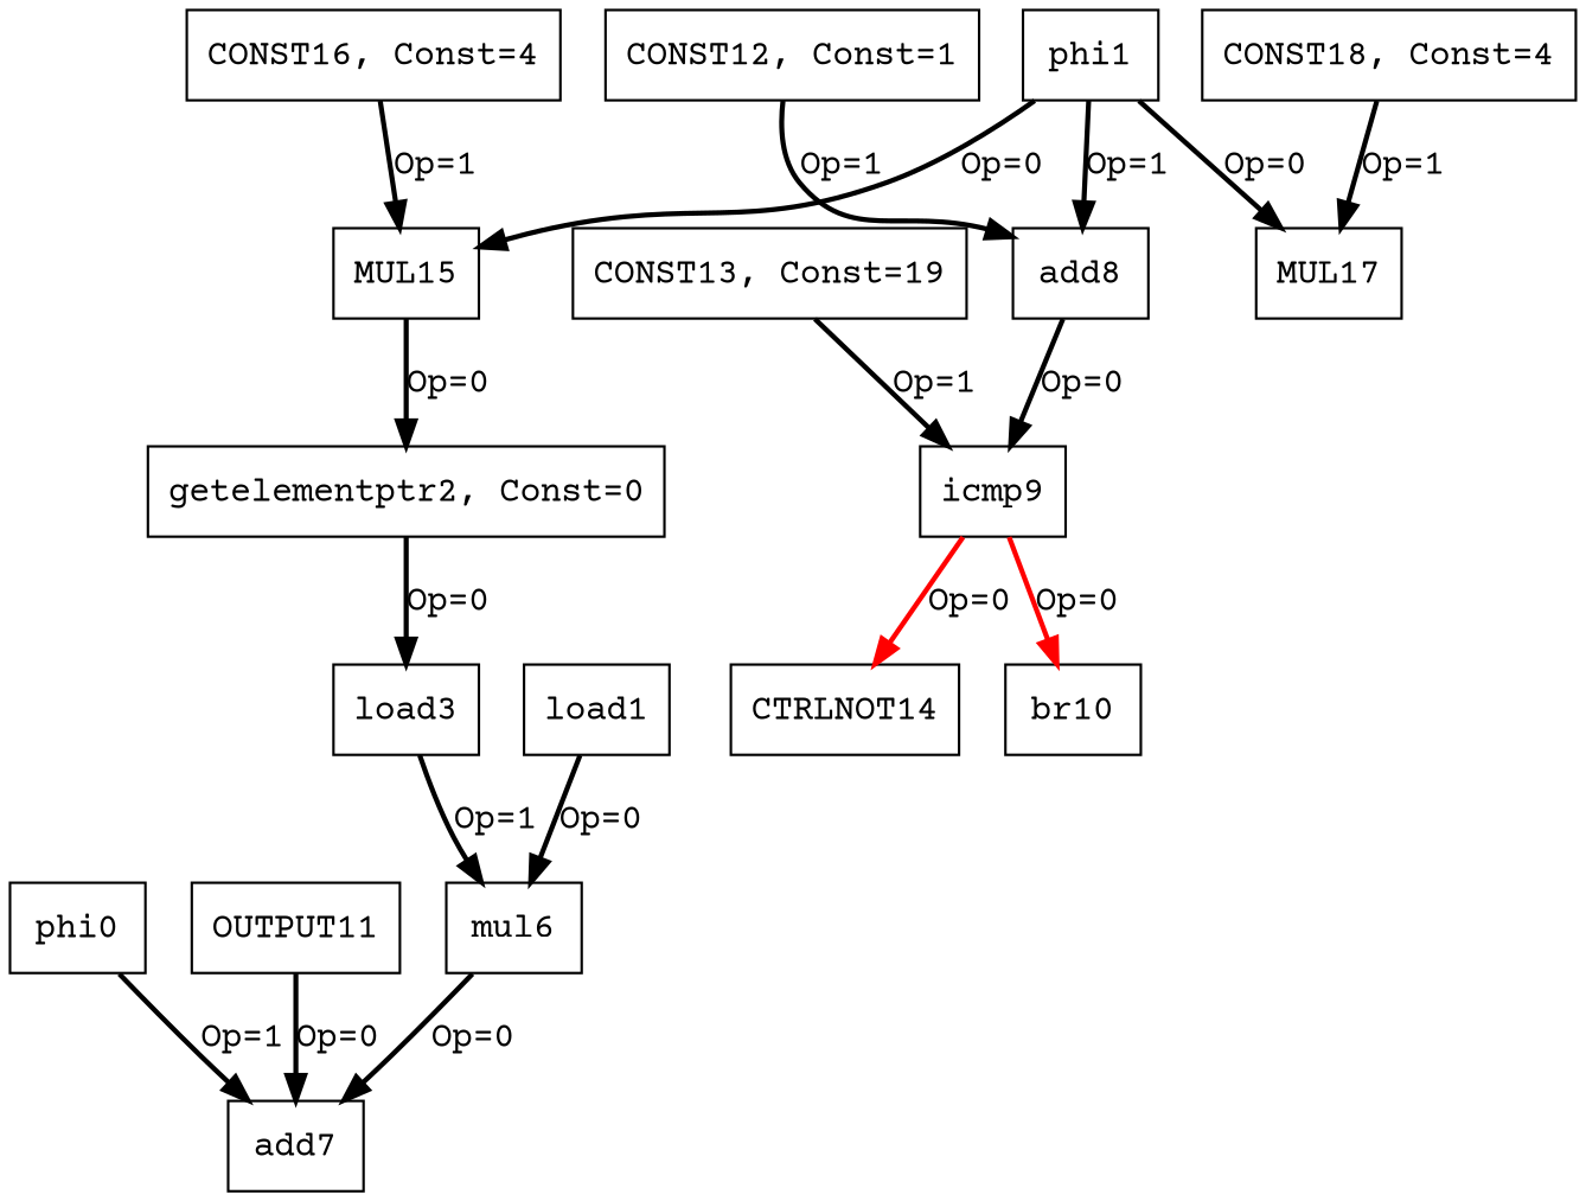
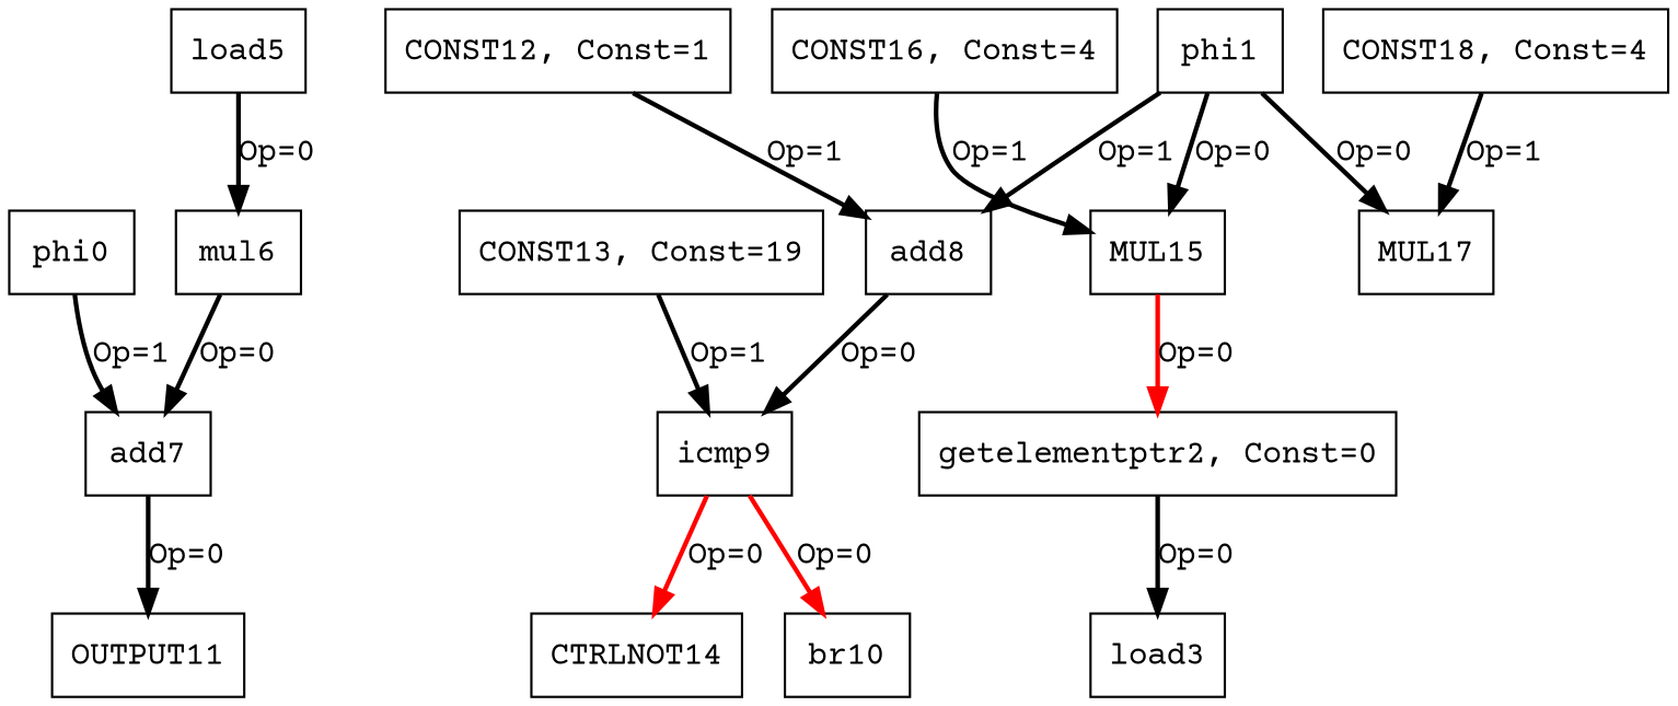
  digraph {
    fontname="Courier Prime"
    node [color=black fontname="Courier Prime" shape=box]
    edge [color=black fontname="Courier Prime" style=bold]
    n1 [label=phi0]
    n2 [label=add7]
    n3 [label=OUTPUT11]
    n4 [label=phi1]
    n5 [label=add8]
    n6 [label=MUL15]
    n7 [label=MUL17]
    n8 [label=icmp9]
    n9 [label="getelementptr2, Const=0"]
    n10 [label=load3]
    n11 [label=mul6]
-   n12 [label=load1]
+   n12 [label=load5]
    n13 [label=br10]
    n14 [label=CTRLNOT14]
    n15 [label="CONST12, Const=1"]
    n16 [label="CONST13, Const=19"]
    n17 [label="CONST16, Const=4"]
    n18 [label="CONST18, Const=4"]
    n1 -> n2 [label="Op=1"]
-   n3 -> n2 [label="Op=0"]
+   n2 -> n3 [label="Op=0"]
    n4 -> n5 [label="Op=1"]
    n4 -> n6 [label="Op=0"]
    n4 -> n7 [label="Op=0"]
    n5 -> n8 [label="Op=0"]
-   n6 -> n9 [label="Op=0"]
+   n6 -> n9 [color=red label="Op=0"]
    n8 -> n13 [color=red label="Op=0"]
    n8 -> n14 [color=red label="Op=0"]
    n9 -> n10 [label="Op=0"]
-   n10 -> n11 [label="Op=1"]
    n11 -> n2 [label="Op=0"]
    n12 -> n11 [label="Op=0"]
    n15 -> n5 [label="Op=1"]
    n16 -> n8 [label="Op=1"]
    n17 -> n6 [label="Op=1"]
    n18 -> n7 [label="Op=1"]
  }
